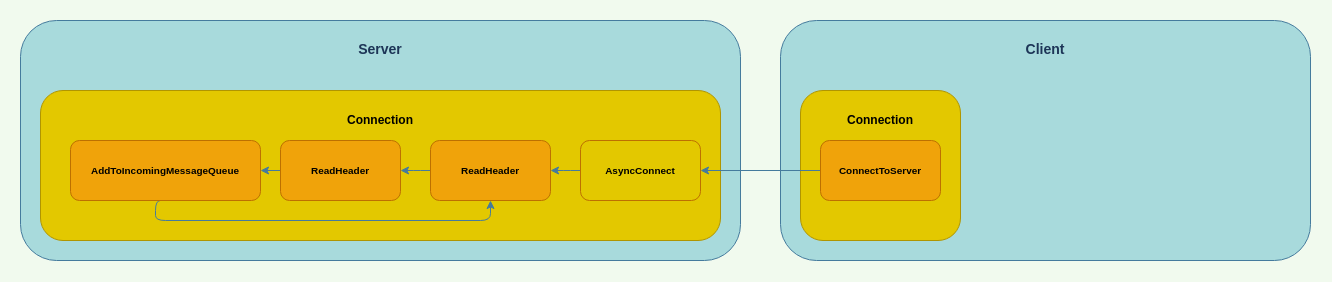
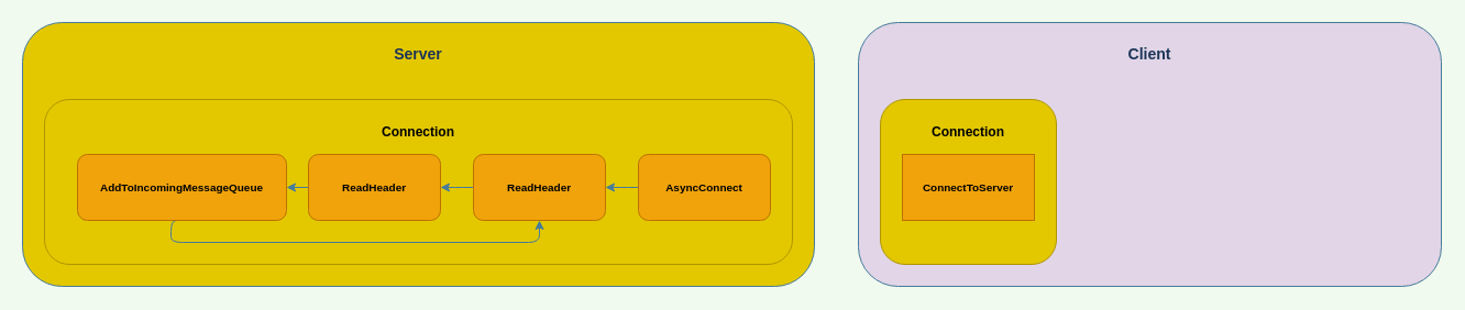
  <mxCell id="0" />
  <mxCell id="1" parent="0" />
  <mxCell id="2" value="Classes 1" parent="0" />
- <mxCell id="3" value="&lt;h3&gt;Server&lt;/h3&gt;" style="whiteSpace=wrap;html=1;fontColor=#1D3557;strokeColor=#457B9D;fillColor=#A8DADC;verticalAlign=top;rounded=1;" vertex="1" parent="2"><mxGeometry x="20" y="20" width="720" height="240" as="geometry" /></mxCell>
- <mxCell id="4" value="&lt;div align=&quot;center&quot;&gt;&lt;h3&gt;Client&lt;/h3&gt;&lt;/div&gt;" style="whiteSpace=wrap;html=1;fontColor=#1D3557;strokeColor=#457B9D;fillColor=#A8DADC;align=center;verticalAlign=top;rounded=1;" vertex="1" parent="2"><mxGeometry x="780" y="20" width="530" height="240" as="geometry" /></mxCell>
+ <mxCell id="3" value="&lt;h3&gt;Server&lt;/h3&gt;" style="whiteSpace=wrap;html=1;fontColor=#1D3557;strokeColor=#457B9D;fillColor=#e3c800;verticalAlign=top;rounded=1;" vertex="1" parent="2"><mxGeometry x="20" y="20" width="720" height="240" as="geometry" /></mxCell>
+ <mxCell id="4" value="&lt;div align=&quot;center&quot;&gt;&lt;h3&gt;Client&lt;/h3&gt;&lt;/div&gt;" style="whiteSpace=wrap;html=1;fontColor=#1D3557;strokeColor=#457B9D;fillColor=#e1d5e7;align=center;verticalAlign=top;rounded=1;" vertex="1" parent="2"><mxGeometry x="780" y="20" width="530" height="240" as="geometry" /></mxCell>
  <mxCell id="5" value="Classes 2" parent="0" />
  <mxCell id="6" value="&lt;div&gt;&lt;h4&gt;Connection&lt;/h4&gt;&lt;/div&gt;" style="whiteSpace=wrap;html=1;align=center;verticalAlign=top;rounded=1;fillColor=#e3c800;strokeColor=#B09500;fontColor=#000000;" vertex="1" parent="5"><mxGeometry x="800" y="90" width="160" height="150" as="geometry" /></mxCell>
  <mxCell id="7" value="&lt;div&gt;&lt;h4&gt;Connection&lt;/h4&gt;&lt;/div&gt;" style="whiteSpace=wrap;html=1;verticalAlign=top;rounded=1;fillColor=#e3c800;strokeColor=#B09500;fontColor=#000000;" vertex="1" parent="5"><mxGeometry x="40" y="90" width="680" height="150" as="geometry" /></mxCell>
  <mxCell id="8" value="Functions" parent="0" />
- <mxCell id="9" style="edgeStyle=orthogonalEdgeStyle;orthogonalLoop=1;jettySize=auto;html=1;fontColor=#1D3557;strokeColor=#457B9D;fillColor=#A8DADC;" edge="1" parent="8" source="10" target="12"><mxGeometry relative="1" as="geometry" /></mxCell>
- <mxCell id="10" value="&lt;h5&gt;ConnectToServer&lt;/h5&gt;" style="whiteSpace=wrap;html=1;strokeColor=#BD7000;fillColor=#f0a30a;rounded=1;fontColor=#000000;" vertex="1" parent="8"><mxGeometry x="820" y="140" width="120" height="60" as="geometry" /></mxCell>
+ <mxCell id="10" value="&lt;h5&gt;ConnectToServer&lt;/h5&gt;" style="whiteSpace=wrap;html=1;strokeColor=#BD7000;fillColor=#f0a30a;fontColor=#000000;rounded=0;" vertex="1" parent="8"><mxGeometry x="820" y="140" width="120" height="60" as="geometry" /></mxCell>
  <mxCell id="11" style="edgeStyle=orthogonalEdgeStyle;orthogonalLoop=1;jettySize=auto;html=1;exitX=0;exitY=0.5;exitDx=0;exitDy=0;fontColor=#1D3557;strokeColor=#457B9D;fillColor=#A8DADC;" edge="1" parent="8" source="12" target="14"><mxGeometry relative="1" as="geometry" /></mxCell>
- <mxCell id="12" value="&lt;div&gt;&lt;h5&gt;AsyncConnect&lt;/h5&gt;&lt;/div&gt;" style="whiteSpace=wrap;html=1;strokeColor=#BD7000;fillColor=#e3c800;rounded=1;fontColor=#000000;" vertex="1" parent="8"><mxGeometry x="580" y="140" width="120" height="60" as="geometry" /></mxCell>
+ <mxCell id="12" value="&lt;div&gt;&lt;h5&gt;AsyncConnect&lt;/h5&gt;&lt;/div&gt;" style="whiteSpace=wrap;html=1;strokeColor=#BD7000;fillColor=#f0a30a;rounded=1;fontColor=#000000;" vertex="1" parent="8"><mxGeometry x="580" y="140" width="120" height="60" as="geometry" /></mxCell>
  <mxCell id="13" style="edgeStyle=orthogonalEdgeStyle;orthogonalLoop=1;jettySize=auto;html=1;exitX=0;exitY=0.5;exitDx=0;exitDy=0;fontColor=#1D3557;strokeColor=#457B9D;fillColor=#A8DADC;" edge="1" parent="8" source="14" target="16"><mxGeometry relative="1" as="geometry" /></mxCell>
  <mxCell id="14" value="&lt;h5&gt;ReadHeader&lt;/h5&gt;" style="whiteSpace=wrap;html=1;strokeColor=#BD7000;fillColor=#f0a30a;rounded=1;fontColor=#000000;" vertex="1" parent="8"><mxGeometry x="430" y="140" width="120" height="60" as="geometry" /></mxCell>
  <mxCell id="15" style="edgeStyle=orthogonalEdgeStyle;orthogonalLoop=1;jettySize=auto;html=1;exitX=0;exitY=0.5;exitDx=0;exitDy=0;fontColor=#1D3557;strokeColor=#457B9D;fillColor=#A8DADC;" edge="1" parent="8" source="16" target="18"><mxGeometry relative="1" as="geometry" /></mxCell>
  <mxCell id="16" value="&lt;h5&gt;ReadHeader&lt;/h5&gt;" style="whiteSpace=wrap;html=1;strokeColor=#BD7000;fillColor=#f0a30a;rounded=1;fontColor=#000000;" vertex="1" parent="8"><mxGeometry x="280" y="140" width="120" height="60" as="geometry" /></mxCell>
  <mxCell id="17" style="edgeStyle=orthogonalEdgeStyle;orthogonalLoop=1;jettySize=auto;html=1;exitX=0.5;exitY=1;exitDx=0;exitDy=0;entryX=0.5;entryY=1;entryDx=0;entryDy=0;fontColor=#1D3557;strokeColor=#457B9D;fillColor=#A8DADC;" edge="1" parent="8" source="18" target="14"><mxGeometry relative="1" as="geometry"><Array as="points"><mxPoint x="155" y="220" /><mxPoint x="490" y="220" /></Array></mxGeometry></mxCell>
  <mxCell id="18" value="&lt;h5&gt;AddToIncomingMessageQueue&lt;/h5&gt;" style="whiteSpace=wrap;html=1;strokeColor=#BD7000;fillColor=#f0a30a;rounded=1;fontColor=#000000;" vertex="1" parent="8"><mxGeometry x="70" y="140" width="190" height="60" as="geometry" /></mxCell>
